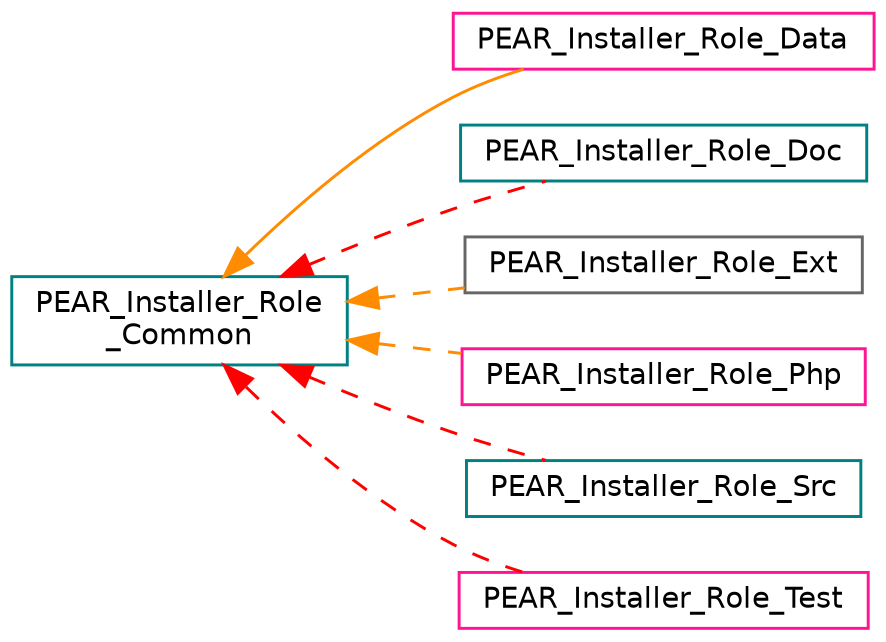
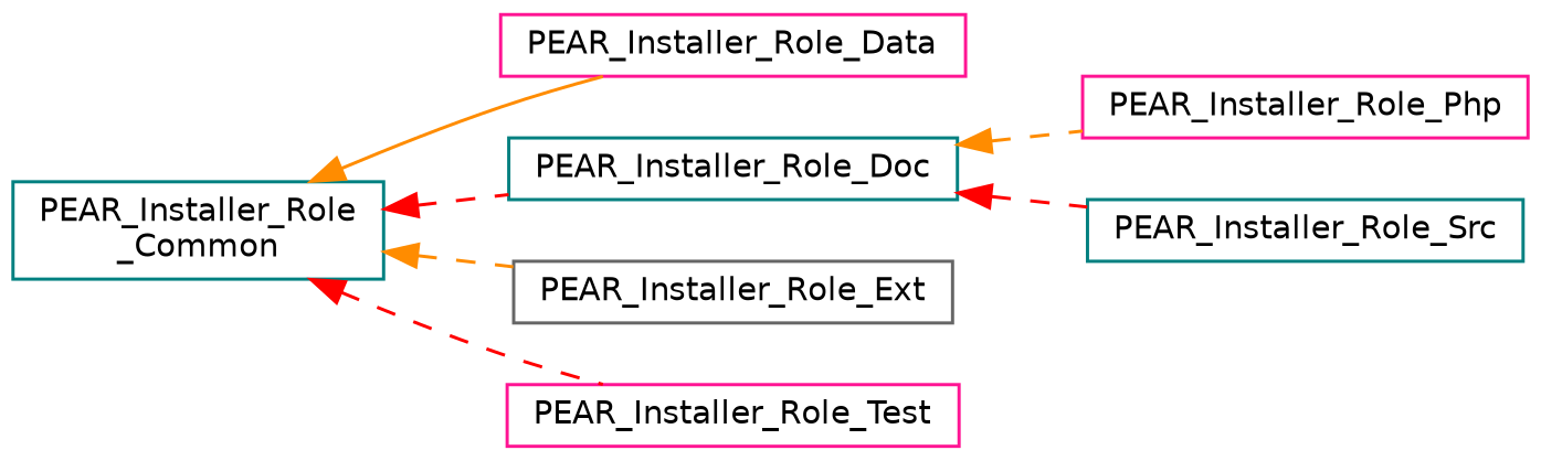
  digraph {
    rankdir=LR
    node [color=teal fillcolor=white fontname=Helvetica fontsize=10 shape=record style=filled]
    edge [color=darkorange dir=back fontname=Helvetica fontsize=10 labelfontname=Helvetica labelfontsize=10 style=dashed]
    n1 [height=0.2 label="PEAR_Installer_Role\l_Common" width=0.4]
    n2 [color=deeppink height=0.2 label=PEAR_Installer_Role_Data width=0.4]
    n3 [height=0.2 label=PEAR_Installer_Role_Doc width=0.4]
    n4 [color=gray40 height=0.2 label=PEAR_Installer_Role_Ext width=0.4]
    n5 [color=deeppink height=0.2 label=PEAR_Installer_Role_Php width=0.4]
    n6 [height=0.2 label=PEAR_Installer_Role_Src width=0.4]
    n7 [color=deeppink height=0.2 label=PEAR_Installer_Role_Test width=0.4]
    n1 -> n2 [style=solid]
    n1 -> n3 [color=red]
    n1 -> n4
-   n1 -> n5
-   n1 -> n6 [color=red]
+   n3 -> n5
+   n3 -> n6 [color=red]
    n1 -> n7 [color=red]
  }
